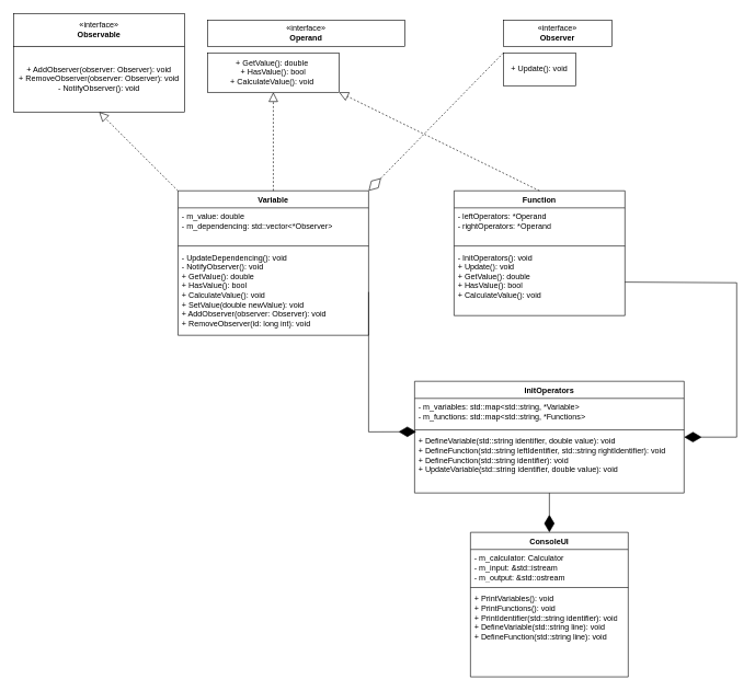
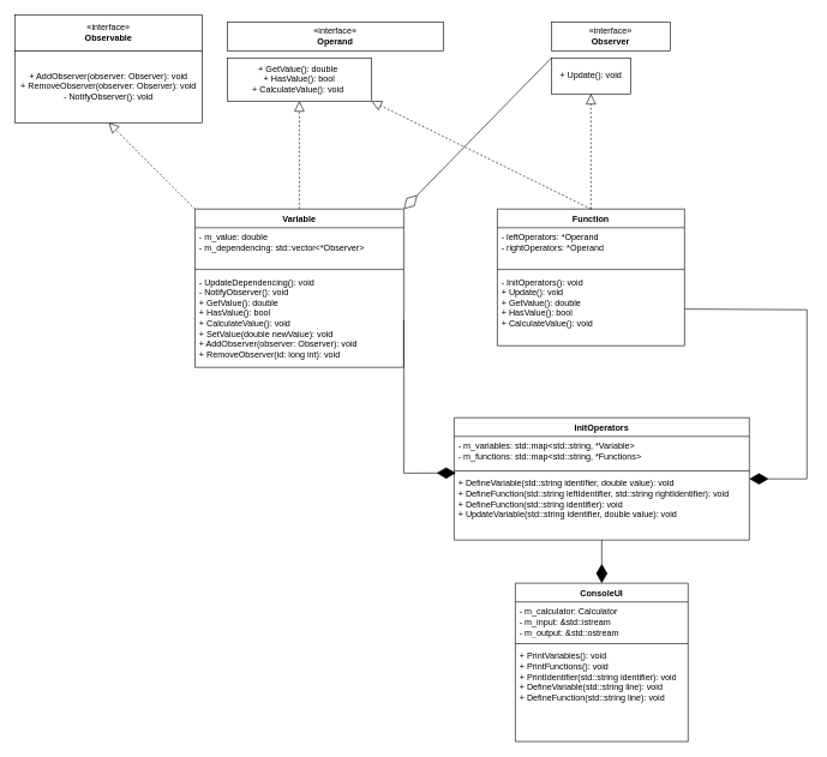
  <mxCell id="0" />
  <mxCell id="1" parent="0" />
  <mxCell id="2" value="«interface»&lt;br&gt;&lt;div&gt;&lt;b&gt;Operand&lt;/b&gt;&lt;/div&gt;" style="html=1;whiteSpace=wrap;" vertex="1" parent="1"><mxGeometry x="315" y="30" width="300" height="40" as="geometry" /></mxCell>
  <mxCell id="3" value="+ GetValue(): double&amp;nbsp;&lt;div&gt;+ HasValue():&amp;nbsp;&lt;span style=&quot;background-color: transparent; color: light-dark(rgb(0, 0, 0), rgb(255, 255, 255));&quot;&gt;bool&lt;/span&gt;&lt;/div&gt;&lt;div&gt;+ CalculateValue():&amp;nbsp;&lt;span style=&quot;background-color: transparent; color: light-dark(rgb(0, 0, 0), rgb(255, 255, 255));&quot;&gt;void&lt;/span&gt;&lt;span style=&quot;background-color: transparent; color: light-dark(rgb(0, 0, 0), rgb(255, 255, 255));&quot;&gt;&amp;nbsp;&lt;/span&gt;&lt;/div&gt;" style="html=1;whiteSpace=wrap;" vertex="1" parent="1"><mxGeometry x="315" y="80" width="200" height="60" as="geometry" /></mxCell>
  <mxCell id="4" value="Variable" style="swimlane;fontStyle=1;align=center;verticalAlign=top;childLayout=stackLayout;horizontal=1;startSize=26;horizontalStack=0;resizeParent=1;resizeParentMax=0;resizeLast=0;collapsible=1;marginBottom=0;whiteSpace=wrap;html=1;" vertex="1" parent="1"><mxGeometry x="270" y="290" width="290" height="220" as="geometry" /></mxCell>
  <mxCell id="5" value="- m_value: double&lt;div&gt;- m_dependencing: std::vector&amp;lt;*Observer&amp;gt;&lt;/div&gt;" style="text;strokeColor=none;fillColor=none;align=left;verticalAlign=top;spacingLeft=4;spacingRight=4;overflow=hidden;rotatable=0;points=[[0,0.5],[1,0.5]];portConstraint=eastwest;whiteSpace=wrap;html=1;" vertex="1" parent="4"><mxGeometry y="26" width="290" height="54" as="geometry" /></mxCell>
  <mxCell id="6" value="" style="line;strokeWidth=1;fillColor=none;align=left;verticalAlign=middle;spacingTop=-1;spacingLeft=3;spacingRight=3;rotatable=0;labelPosition=right;points=[];portConstraint=eastwest;strokeColor=inherit;" vertex="1" parent="4"><mxGeometry y="80" width="290" height="8" as="geometry" /></mxCell>
  <mxCell id="7" value="&lt;div&gt;&lt;span style=&quot;text-align: center;&quot;&gt;- UpdateDependencing(): void&lt;/span&gt;&lt;/div&gt;&lt;div&gt;&lt;span style=&quot;color: light-dark(rgb(0, 0, 0), rgb(255, 255, 255)); background-color: transparent; text-align: center;&quot;&gt;- NotifyObserver(): void&lt;/span&gt;&lt;span style=&quot;color: light-dark(rgb(0, 0, 0), rgb(255, 255, 255)); background-color: transparent; text-align: center;&quot;&gt;&amp;nbsp;&lt;/span&gt;&lt;span style=&quot;text-align: center;&quot;&gt;&lt;/span&gt;&lt;/div&gt;&lt;span style=&quot;text-align: center;&quot;&gt;+ GetValue(): double&amp;nbsp;&lt;/span&gt;&lt;div&gt;&lt;span style=&quot;text-align: center; background-color: transparent; color: light-dark(rgb(0, 0, 0), rgb(255, 255, 255));&quot;&gt;+ HasValue():&amp;nbsp;&lt;/span&gt;&lt;span style=&quot;text-align: center; background-color: transparent; color: light-dark(rgb(0, 0, 0), rgb(255, 255, 255));&quot;&gt;bool&lt;/span&gt;&lt;/div&gt;&lt;div&gt;&lt;span style=&quot;text-align: center; background-color: transparent; color: light-dark(rgb(0, 0, 0), rgb(255, 255, 255));&quot;&gt;+ CalculateValue():&amp;nbsp;&lt;/span&gt;&lt;span style=&quot;text-align: center; background-color: transparent; color: light-dark(rgb(0, 0, 0), rgb(255, 255, 255));&quot;&gt;void&lt;/span&gt;&lt;/div&gt;&lt;div&gt;&lt;span style=&quot;text-align: center; background-color: transparent; color: light-dark(rgb(0, 0, 0), rgb(255, 255, 255));&quot;&gt;+ SetValue(double newValue): void&lt;br&gt;&lt;/span&gt;&lt;span style=&quot;text-align: center;&quot;&gt;+ AddObserver(observer: Observer): void&lt;/span&gt;&lt;br style=&quot;text-align: center;&quot;&gt;&lt;span style=&quot;text-align: center;&quot;&gt;+ RemoveObserver(id: long int): void&lt;br&gt;&lt;/span&gt;&lt;br&gt;&lt;/div&gt;" style="text;strokeColor=none;fillColor=none;align=left;verticalAlign=top;spacingLeft=4;spacingRight=4;overflow=hidden;rotatable=0;points=[[0,0.5],[1,0.5]];portConstraint=eastwest;whiteSpace=wrap;html=1;" vertex="1" parent="4"><mxGeometry y="88" width="290" height="132" as="geometry" /></mxCell>
  <mxCell id="8" value="«interface»&lt;br&gt;&lt;b&gt;Observer&lt;/b&gt;" style="html=1;whiteSpace=wrap;" vertex="1" parent="1"><mxGeometry x="765" y="30" width="165" height="40" as="geometry" /></mxCell>
  <mxCell id="9" value="+ Update(): void" style="html=1;whiteSpace=wrap;align=center;" vertex="1" parent="1"><mxGeometry x="765" y="80" width="110" height="50" as="geometry" /></mxCell>
  <mxCell id="10" value="Function" style="swimlane;fontStyle=1;align=center;verticalAlign=top;childLayout=stackLayout;horizontal=1;startSize=26;horizontalStack=0;resizeParent=1;resizeParentMax=0;resizeLast=0;collapsible=1;marginBottom=0;whiteSpace=wrap;html=1;" vertex="1" parent="1"><mxGeometry x="690" y="290" width="260" height="190" as="geometry" /></mxCell>
  <mxCell id="11" value="- leftOperators: *Operand&lt;div&gt;- rightOperators: *Operand&lt;/div&gt;" style="text;strokeColor=none;fillColor=none;align=left;verticalAlign=top;spacingLeft=4;spacingRight=4;overflow=hidden;rotatable=0;points=[[0,0.5],[1,0.5]];portConstraint=eastwest;whiteSpace=wrap;html=1;" vertex="1" parent="10"><mxGeometry y="26" width="260" height="54" as="geometry" /></mxCell>
  <mxCell id="12" value="" style="line;strokeWidth=1;fillColor=none;align=left;verticalAlign=middle;spacingTop=-1;spacingLeft=3;spacingRight=3;rotatable=0;labelPosition=right;points=[];portConstraint=eastwest;strokeColor=inherit;" vertex="1" parent="10"><mxGeometry y="80" width="260" height="8" as="geometry" /></mxCell>
  <mxCell id="13" value="&lt;div&gt;- InitOperators(): void&lt;/div&gt;+ Update(): void&lt;div&gt;&lt;span style=&quot;text-align: center;&quot;&gt;+ GetValue(): double&amp;nbsp;&lt;/span&gt;&lt;/div&gt;&lt;div&gt;&lt;span style=&quot;text-align: center; background-color: transparent; color: light-dark(rgb(0, 0, 0), rgb(255, 255, 255));&quot;&gt;+ HasValue():&amp;nbsp;&lt;/span&gt;&lt;span style=&quot;text-align: center; background-color: transparent; color: light-dark(rgb(0, 0, 0), rgb(255, 255, 255));&quot;&gt;bool&lt;/span&gt;&lt;/div&gt;&lt;div&gt;&lt;span style=&quot;text-align: center; background-color: transparent; color: light-dark(rgb(0, 0, 0), rgb(255, 255, 255));&quot;&gt;+ CalculateValue():&amp;nbsp;&lt;/span&gt;&lt;span style=&quot;text-align: center; background-color: transparent; color: light-dark(rgb(0, 0, 0), rgb(255, 255, 255));&quot;&gt;void&lt;/span&gt;&lt;span style=&quot;text-align: center; background-color: transparent; color: light-dark(rgb(0, 0, 0), rgb(255, 255, 255));&quot;&gt;&amp;nbsp;&lt;/span&gt;&lt;/div&gt;" style="text;strokeColor=none;fillColor=none;align=left;verticalAlign=top;spacingLeft=4;spacingRight=4;overflow=hidden;rotatable=0;points=[[0,0.5],[1,0.5]];portConstraint=eastwest;whiteSpace=wrap;html=1;" vertex="1" parent="10"><mxGeometry y="88" width="260" height="102" as="geometry" /></mxCell>
  <mxCell id="14" value="InitOperators" style="swimlane;fontStyle=1;align=center;verticalAlign=top;childLayout=stackLayout;horizontal=1;startSize=26;horizontalStack=0;resizeParent=1;resizeParentMax=0;resizeLast=0;collapsible=1;marginBottom=0;whiteSpace=wrap;html=1;" vertex="1" parent="1"><mxGeometry x="630" y="580" width="410" height="170" as="geometry" /></mxCell>
  <mxCell id="15" value="- m_variables: std::map&amp;lt;std::string, *Variable&amp;gt;&lt;div&gt;- m_functions: std::map&amp;lt;std::string, *Functions&amp;gt;&lt;/div&gt;" style="text;strokeColor=none;fillColor=none;align=left;verticalAlign=top;spacingLeft=4;spacingRight=4;overflow=hidden;rotatable=0;points=[[0,0.5],[1,0.5]];portConstraint=eastwest;whiteSpace=wrap;html=1;" vertex="1" parent="14"><mxGeometry y="26" width="410" height="44" as="geometry" /></mxCell>
  <mxCell id="16" value="" style="line;strokeWidth=1;fillColor=none;align=left;verticalAlign=middle;spacingTop=-1;spacingLeft=3;spacingRight=3;rotatable=0;labelPosition=right;points=[];portConstraint=eastwest;strokeColor=inherit;" vertex="1" parent="14"><mxGeometry y="70" width="410" height="8" as="geometry" /></mxCell>
  <mxCell id="17" value="+ DefineVariable(std::string identifier, double value): void&lt;div&gt;+ DefineFunction&lt;span style=&quot;background-color: transparent; color: light-dark(rgb(0, 0, 0), rgb(255, 255, 255));&quot;&gt;(std::string leftI&lt;/span&gt;&lt;span style=&quot;background-color: transparent; color: light-dark(rgb(0, 0, 0), rgb(255, 255, 255));&quot;&gt;dentifier,&amp;nbsp;&lt;/span&gt;&lt;span style=&quot;background-color: transparent; color: light-dark(rgb(0, 0, 0), rgb(255, 255, 255));&quot;&gt;std::string rightI&lt;/span&gt;&lt;span style=&quot;background-color: transparent; color: light-dark(rgb(0, 0, 0), rgb(255, 255, 255));&quot;&gt;dentifier&lt;/span&gt;&lt;span style=&quot;background-color: transparent; color: light-dark(rgb(0, 0, 0), rgb(255, 255, 255));&quot;&gt;): void&lt;/span&gt;&lt;/div&gt;&lt;div&gt;+ DefineFunction&lt;span style=&quot;color: light-dark(rgb(0, 0, 0), rgb(255, 255, 255)); background-color: transparent;&quot;&gt;(std::string&amp;nbsp;&lt;/span&gt;&lt;span style=&quot;color: light-dark(rgb(0, 0, 0), rgb(255, 255, 255)); background-color: transparent;&quot;&gt;identifier&lt;/span&gt;&lt;span style=&quot;color: light-dark(rgb(0, 0, 0), rgb(255, 255, 255)); background-color: transparent;&quot;&gt;): void&lt;/span&gt;&lt;span style=&quot;background-color: transparent; color: light-dark(rgb(0, 0, 0), rgb(255, 255, 255));&quot;&gt;&lt;/span&gt;&lt;/div&gt;&lt;div&gt;&lt;span style=&quot;background-color: transparent; color: light-dark(rgb(0, 0, 0), rgb(255, 255, 255));&quot;&gt;+ UpdateVariable(std::string&amp;nbsp;&lt;/span&gt;&lt;span style=&quot;background-color: transparent; color: light-dark(rgb(0, 0, 0), rgb(255, 255, 255));&quot;&gt;identifier, double value&lt;/span&gt;&lt;span style=&quot;background-color: transparent; color: light-dark(rgb(0, 0, 0), rgb(255, 255, 255));&quot;&gt;): void&lt;/span&gt;&lt;/div&gt;" style="text;strokeColor=none;fillColor=none;align=left;verticalAlign=top;spacingLeft=4;spacingRight=4;overflow=hidden;rotatable=0;points=[[0,0.5],[1,0.5]];portConstraint=eastwest;whiteSpace=wrap;html=1;" vertex="1" parent="14"><mxGeometry y="78" width="410" height="92" as="geometry" /></mxCell>
  <mxCell id="18" value="" style="endArrow=block;dashed=1;endFill=0;endSize=12;html=1;rounded=0;exitX=0.5;exitY=0;exitDx=0;exitDy=0;entryX=0.5;entryY=1;entryDx=0;entryDy=0;" edge="1" parent="1" source="4" target="3"><mxGeometry width="160" relative="1" as="geometry"><mxPoint x="385" y="230" as="sourcePoint" /><mxPoint x="545" y="230" as="targetPoint" /></mxGeometry></mxCell>
+ <mxCell id="19" value="" style="endArrow=block;dashed=1;endFill=0;endSize=12;html=1;rounded=0;exitX=0.5;exitY=0;exitDx=0;exitDy=0;entryX=0.5;entryY=1;entryDx=0;entryDy=0;" edge="1" parent="1" source="10" target="9"><mxGeometry width="160" relative="1" as="geometry"><mxPoint x="819.58" y="280" as="sourcePoint" /><mxPoint x="825" y="160" as="targetPoint" /></mxGeometry></mxCell>
  <mxCell id="20" value="" style="endArrow=block;dashed=1;endFill=0;endSize=12;html=1;rounded=0;exitX=0.5;exitY=0;exitDx=0;exitDy=0;entryX=1;entryY=1;entryDx=0;entryDy=0;" edge="1" parent="1" source="10" target="3"><mxGeometry width="160" relative="1" as="geometry"><mxPoint x="690" y="250" as="sourcePoint" /><mxPoint x="690" y="100" as="targetPoint" /></mxGeometry></mxCell>
  <mxCell id="21" value="" style="endArrow=diamondThin;endFill=1;endSize=24;html=1;rounded=0;entryX=0.006;entryY=0.854;entryDx=0;entryDy=0;entryPerimeter=0;exitX=1;exitY=0.5;exitDx=0;exitDy=0;" edge="1" parent="1" source="7" target="16"><mxGeometry width="160" relative="1" as="geometry"><mxPoint x="415" y="450" as="sourcePoint" /><mxPoint x="465.87" y="686.832" as="targetPoint" /><Array as="points"><mxPoint x="560" y="657" /></Array></mxGeometry></mxCell>
  <mxCell id="22" value="" style="endArrow=diamondThin;endFill=1;endSize=24;html=1;rounded=0;exitX=1;exitY=0.5;exitDx=0;exitDy=0;entryX=1;entryY=0.5;entryDx=0;entryDy=0;" edge="1" parent="1" source="13" target="14"><mxGeometry width="160" relative="1" as="geometry"><mxPoint x="575" y="460" as="sourcePoint" /><mxPoint x="940" y="650" as="targetPoint" /><Array as="points"><mxPoint x="1120" y="430" /><mxPoint x="1120" y="665" /></Array></mxGeometry></mxCell>
  <mxCell id="23" value="ConsoleUI" style="swimlane;fontStyle=1;align=center;verticalAlign=top;childLayout=stackLayout;horizontal=1;startSize=26;horizontalStack=0;resizeParent=1;resizeParentMax=0;resizeLast=0;collapsible=1;marginBottom=0;whiteSpace=wrap;html=1;" vertex="1" parent="1"><mxGeometry x="715" y="810" width="240" height="220" as="geometry" /></mxCell>
  <mxCell id="24" value="- m_calculator: Calculator&lt;div&gt;- m_input: &amp;amp;std::istream&lt;/div&gt;&lt;div&gt;- m_output: &amp;amp;std::ostream&lt;/div&gt;" style="text;strokeColor=none;fillColor=none;align=left;verticalAlign=top;spacingLeft=4;spacingRight=4;overflow=hidden;rotatable=0;points=[[0,0.5],[1,0.5]];portConstraint=eastwest;whiteSpace=wrap;html=1;" vertex="1" parent="23"><mxGeometry y="26" width="240" height="54" as="geometry" /></mxCell>
  <mxCell id="25" value="" style="line;strokeWidth=1;fillColor=none;align=left;verticalAlign=middle;spacingTop=-1;spacingLeft=3;spacingRight=3;rotatable=0;labelPosition=right;points=[];portConstraint=eastwest;strokeColor=inherit;" vertex="1" parent="23"><mxGeometry y="80" width="240" height="8" as="geometry" /></mxCell>
  <mxCell id="26" value="+ PrintVariables(): void&lt;br&gt;+ PrintFunctions(): void&lt;br&gt;+ PrintIdentifier(std::string identifier): void&lt;br&gt;&lt;div&gt;+ DefineVariable(std::string line): void&lt;br&gt;+ DefineFunction(std::string line): void&lt;/div&gt;" style="text;strokeColor=none;fillColor=none;align=left;verticalAlign=top;spacingLeft=4;spacingRight=4;overflow=hidden;rotatable=0;points=[[0,0.5],[1,0.5]];portConstraint=eastwest;whiteSpace=wrap;html=1;" vertex="1" parent="23"><mxGeometry y="88" width="240" height="132" as="geometry" /></mxCell>
  <mxCell id="27" value="" style="endArrow=diamondThin;endFill=1;endSize=24;html=1;rounded=0;entryX=0.5;entryY=0;entryDx=0;entryDy=0;" edge="1" parent="1" source="17" target="23"><mxGeometry width="160" relative="1" as="geometry"><mxPoint x="605" y="710" as="sourcePoint" /><mxPoint x="1005" y="680" as="targetPoint" /></mxGeometry></mxCell>
- <mxCell id="28" value="" style="endArrow=diamondThin;endFill=0;endSize=24;html=1;rounded=0;exitX=0;exitY=0;exitDx=0;exitDy=0;entryX=1;entryY=0;entryDx=0;entryDy=0;dashed=1;" edge="1" parent="1" source="9" target="4"><mxGeometry width="160" relative="1" as="geometry"><mxPoint x="660" y="100" as="sourcePoint" /><mxPoint x="740" y="240" as="targetPoint" /></mxGeometry></mxCell>
+ <mxCell id="28" value="" style="endArrow=diamondThin;endFill=0;endSize=24;html=1;rounded=0;exitX=0;exitY=0;exitDx=0;exitDy=0;entryX=1;entryY=0;entryDx=0;entryDy=0;" edge="1" parent="1" source="9" target="4"><mxGeometry width="160" relative="1" as="geometry"><mxPoint x="660" y="100" as="sourcePoint" /><mxPoint x="740" y="240" as="targetPoint" /></mxGeometry></mxCell>
  <mxCell id="29" value="«interface»&lt;br&gt;&lt;b&gt;Observable&lt;/b&gt;" style="html=1;whiteSpace=wrap;" vertex="1" parent="1"><mxGeometry x="20" y="20" width="260" height="50" as="geometry" /></mxCell>
  <mxCell id="30" value="+ AddObserver(observer: Observer): void&lt;br&gt;+ RemoveObserver(observer: Observer): void&lt;div&gt;- NotifyObserver(): void&lt;/div&gt;" style="html=1;whiteSpace=wrap;" vertex="1" parent="1"><mxGeometry x="20" y="70" width="260" height="100" as="geometry" /></mxCell>
  <mxCell id="31" value="" style="endArrow=block;dashed=1;endFill=0;endSize=12;html=1;rounded=0;entryX=0.5;entryY=1;entryDx=0;entryDy=0;exitX=0;exitY=0;exitDx=0;exitDy=0;" edge="1" parent="1" source="4" target="30"><mxGeometry width="160" relative="1" as="geometry"><mxPoint x="20" y="310" as="sourcePoint" /><mxPoint x="180" y="310" as="targetPoint" /></mxGeometry></mxCell>
